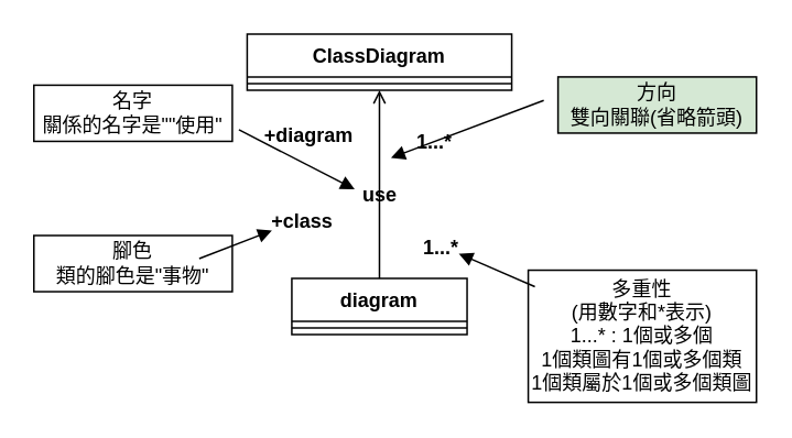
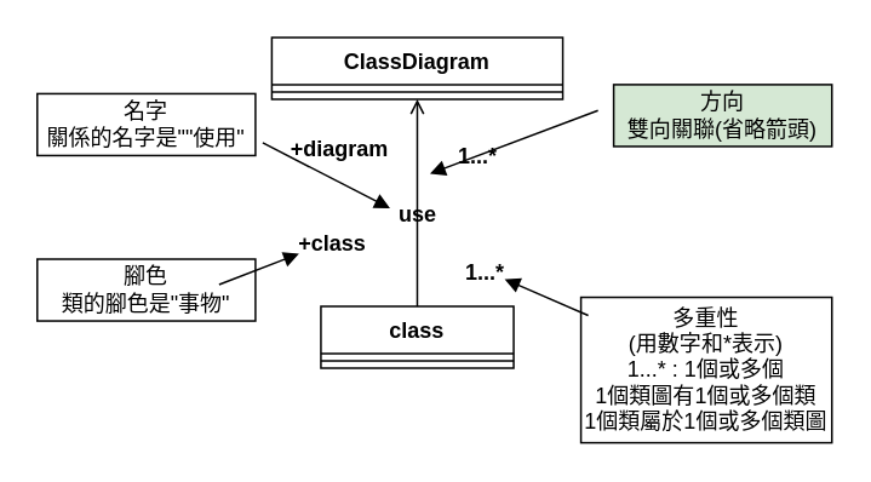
  <mxCell id="0" />
  <mxCell id="1" parent="0" />
  <mxCell id="2" value="ClassDiagram" style="swimlane;fontStyle=1;align=center;verticalAlign=top;childLayout=stackLayout;horizontal=1;startSize=26;horizontalStack=0;resizeParent=1;resizeParentMax=0;resizeLast=0;collapsible=1;marginBottom=0;whiteSpace=wrap;html=1;" vertex="1" parent="1"><mxGeometry x="149" y="20" width="160" height="34" as="geometry" /></mxCell>
  <mxCell id="3" value="" style="line;strokeWidth=1;fillColor=none;align=left;verticalAlign=middle;spacingTop=-1;spacingLeft=3;spacingRight=3;rotatable=0;labelPosition=right;points=[];portConstraint=eastwest;strokeColor=inherit;" vertex="1" parent="2"><mxGeometry y="26" width="160" height="8" as="geometry" /></mxCell>
- <mxCell id="4" value="diagram" style="swimlane;fontStyle=1;align=center;verticalAlign=top;childLayout=stackLayout;horizontal=1;startSize=26;horizontalStack=0;resizeParent=1;resizeParentMax=0;resizeLast=0;collapsible=1;marginBottom=0;whiteSpace=wrap;html=1;" vertex="1" parent="1"><mxGeometry x="176" y="168" width="106" height="34" as="geometry" /></mxCell>
+ <mxCell id="4" value="class" style="swimlane;fontStyle=1;align=center;verticalAlign=top;childLayout=stackLayout;horizontal=1;startSize=26;horizontalStack=0;resizeParent=1;resizeParentMax=0;resizeLast=0;collapsible=1;marginBottom=0;whiteSpace=wrap;html=1;" vertex="1" parent="1"><mxGeometry x="176" y="168" width="106" height="34" as="geometry" /></mxCell>
  <mxCell id="5" value="" style="line;strokeWidth=1;fillColor=none;align=left;verticalAlign=middle;spacingTop=-1;spacingLeft=3;spacingRight=3;rotatable=0;labelPosition=right;points=[];portConstraint=eastwest;strokeColor=inherit;" vertex="1" parent="4"><mxGeometry y="26" width="106" height="8" as="geometry" /></mxCell>
  <mxCell id="6" value="" style="endArrow=open;html=1;rounded=0;entryX=0.5;entryY=1;entryDx=0;entryDy=0;exitX=0.5;exitY=0;exitDx=0;exitDy=0;" edge="1" parent="1" source="4" target="2"><mxGeometry relative="1" as="geometry"><mxPoint x="101" y="127" as="sourcePoint" /><mxPoint x="261" y="127" as="targetPoint" /></mxGeometry></mxCell>
  <mxCell id="7" value="名字&lt;br&gt;關係的名字是&quot;&quot;使用&quot;" style="html=1;whiteSpace=wrap;" vertex="1" parent="1"><mxGeometry x="20" y="51" width="120" height="34" as="geometry" /></mxCell>
  <mxCell id="8" value="腳色&lt;br&gt;類的腳色是&quot;事物&quot;" style="html=1;whiteSpace=wrap;" vertex="1" parent="1"><mxGeometry x="20" y="142" width="120" height="34" as="geometry" /></mxCell>
  <mxCell id="9" value="方向&lt;br&gt;雙向關聯(省略箭頭)" style="html=1;whiteSpace=wrap;fillColor=#d5e8d4;" vertex="1" parent="1"><mxGeometry x="337" y="46" width="120" height="34" as="geometry" /></mxCell>
  <mxCell id="10" value="多重性&lt;br&gt;(用數字和*表示)&lt;br&gt;1...* : 1個或多個&lt;br&gt;1個類圖有1個或多個類&lt;br&gt;1個類屬於1個或多個類圖" style="html=1;whiteSpace=wrap;" vertex="1" parent="1"><mxGeometry x="319" y="163" width="138" height="80" as="geometry" /></mxCell>
  <mxCell id="11" value="1...*" style="text;align=center;fontStyle=1;verticalAlign=middle;spacingLeft=3;spacingRight=3;strokeColor=none;rotatable=0;points=[[0,0.5],[1,0.5]];portConstraint=eastwest;html=1;" vertex="1" parent="1"><mxGeometry x="226" y="137" width="80" height="26" as="geometry" /></mxCell>
  <mxCell id="12" value="1...*" style="text;align=center;fontStyle=1;verticalAlign=middle;spacingLeft=3;spacingRight=3;strokeColor=none;rotatable=0;points=[[0,0.5],[1,0.5]];portConstraint=eastwest;html=1;" vertex="1" parent="1"><mxGeometry x="222" y="73" width="80" height="26" as="geometry" /></mxCell>
  <mxCell id="13" value="+class" style="text;align=center;fontStyle=1;verticalAlign=middle;spacingLeft=3;spacingRight=3;strokeColor=none;rotatable=0;points=[[0,0.5],[1,0.5]];portConstraint=eastwest;html=1;" vertex="1" parent="1"><mxGeometry x="142" y="121" width="80" height="26" as="geometry" /></mxCell>
  <mxCell id="14" value="+diagram" style="text;align=center;fontStyle=1;verticalAlign=middle;spacingLeft=3;spacingRight=3;strokeColor=none;rotatable=0;points=[[0,0.5],[1,0.5]];portConstraint=eastwest;html=1;" vertex="1" parent="1"><mxGeometry x="146" y="69" width="80" height="26" as="geometry" /></mxCell>
  <mxCell id="15" value="use" style="text;align=center;fontStyle=1;verticalAlign=middle;spacingLeft=3;spacingRight=3;strokeColor=none;rotatable=0;points=[[0,0.5],[1,0.5]];portConstraint=eastwest;html=1;" vertex="1" parent="1"><mxGeometry x="189" y="105" width="80" height="26" as="geometry" /></mxCell>
  <mxCell id="16" value="" style="html=1;verticalAlign=bottom;endArrow=block;curved=0;rounded=0;entryX=0.183;entryY=1.223;entryDx=0;entryDy=0;entryPerimeter=0;" edge="1" parent="1"><mxGeometry width="80" relative="1" as="geometry"><mxPoint x="328.36" y="60.2" as="sourcePoint" /><mxPoint x="236" y="94.998" as="targetPoint" /></mxGeometry></mxCell>
  <mxCell id="17" value="" style="html=1;verticalAlign=bottom;endArrow=block;curved=0;rounded=0;" edge="1" parent="1"><mxGeometry width="80" relative="1" as="geometry"><mxPoint x="120" y="156" as="sourcePoint" /><mxPoint x="164" y="139" as="targetPoint" /></mxGeometry></mxCell>
  <mxCell id="18" value="" style="html=1;verticalAlign=bottom;endArrow=block;curved=0;rounded=0;" edge="1" parent="1"><mxGeometry width="80" relative="1" as="geometry"><mxPoint x="144" y="78" as="sourcePoint" /><mxPoint x="214" y="114" as="targetPoint" /></mxGeometry></mxCell>
  <mxCell id="19" value="" style="html=1;verticalAlign=bottom;endArrow=block;curved=0;rounded=0;" edge="1" parent="1"><mxGeometry width="80" relative="1" as="geometry"><mxPoint x="323" y="173" as="sourcePoint" /><mxPoint x="277" y="153" as="targetPoint" /></mxGeometry></mxCell>
